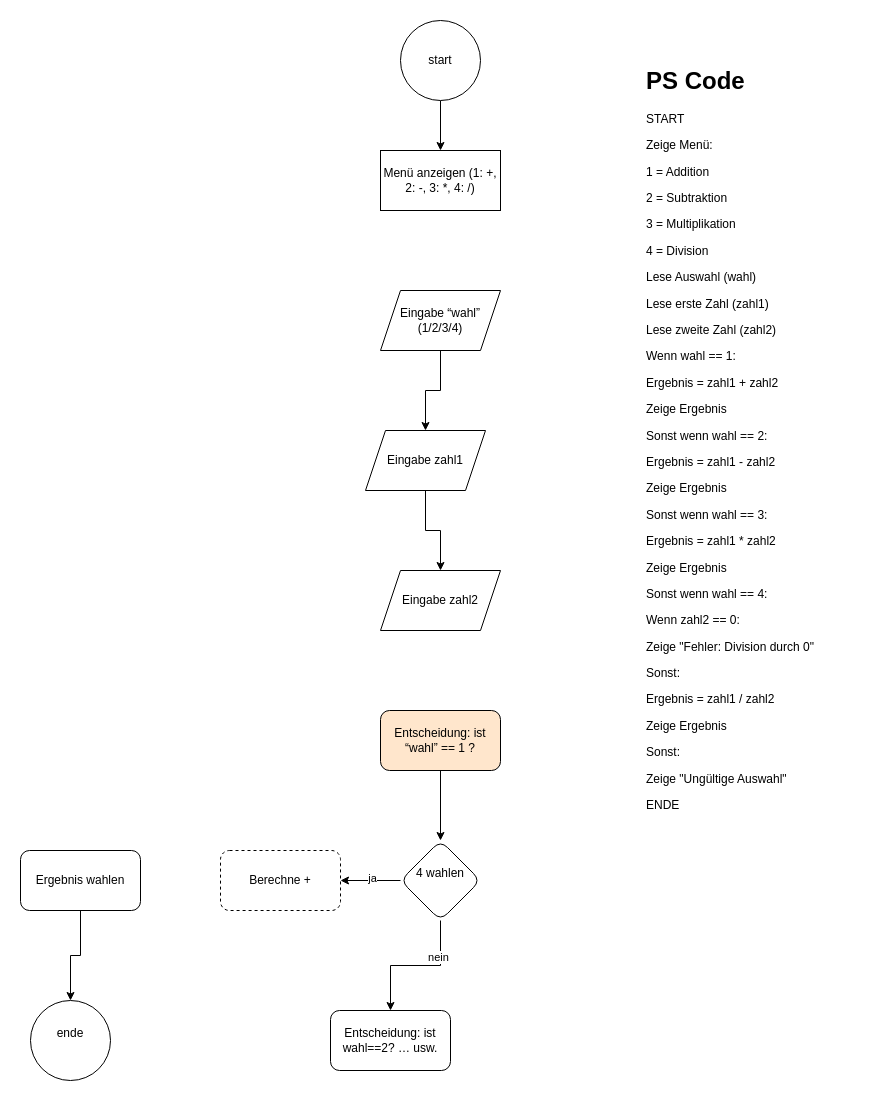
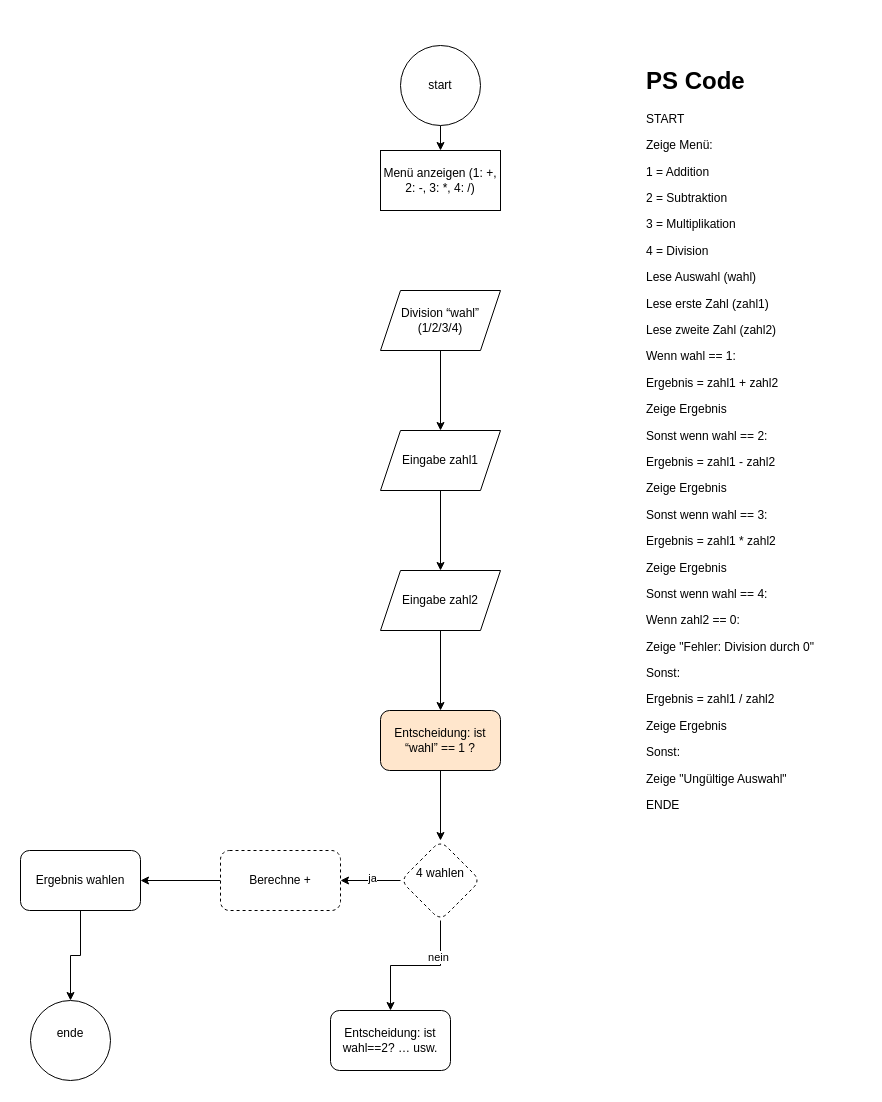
  <mxCell id="0" />
  <mxCell id="1" parent="0" />
  <mxCell id="2" value="" style="edgeStyle=orthogonalEdgeStyle;rounded=0;orthogonalLoop=1;jettySize=auto;html=1;" edge="1" parent="1" source="3" target="4"><mxGeometry relative="1" as="geometry" /></mxCell>
- <mxCell id="3" value="start" style="ellipse;whiteSpace=wrap;html=1;aspect=fixed;" vertex="1" parent="1"><mxGeometry x="400" y="20" width="80" height="80" as="geometry" /></mxCell>
+ <mxCell id="3" value="start" style="ellipse;whiteSpace=wrap;html=1;aspect=fixed;" vertex="1" parent="1"><mxGeometry x="400" y="45" width="80" height="80" as="geometry" /></mxCell>
  <mxCell id="4" value="Menü anzeigen (1: +, 2: -, 3: *, 4: /)" style="whiteSpace=wrap;html=1;" vertex="1" parent="1"><mxGeometry x="380" y="150" width="120" height="60" as="geometry" /></mxCell>
  <mxCell id="5" value="" style="edgeStyle=orthogonalEdgeStyle;rounded=0;orthogonalLoop=1;jettySize=auto;html=1;" edge="1" parent="1" source="6" target="8"><mxGeometry relative="1" as="geometry" /></mxCell>
- <mxCell id="6" value="Eingabe “wahl” (1/2/3/4)" style="shape=parallelogram;perimeter=parallelogramPerimeter;whiteSpace=wrap;html=1;fixedSize=1;" vertex="1" parent="1"><mxGeometry x="380" y="290" width="120" height="60" as="geometry" /></mxCell>
+ <mxCell id="6" value="Division “wahl” (1/2/3/4)" style="shape=parallelogram;perimeter=parallelogramPerimeter;whiteSpace=wrap;html=1;fixedSize=1;" vertex="1" parent="1"><mxGeometry x="380" y="290" width="120" height="60" as="geometry" /></mxCell>
  <mxCell id="7" value="" style="edgeStyle=orthogonalEdgeStyle;rounded=0;orthogonalLoop=1;jettySize=auto;html=1;" edge="1" parent="1" source="8" target="10"><mxGeometry relative="1" as="geometry" /></mxCell>
- <mxCell id="8" value="Eingabe zahl1" style="shape=parallelogram;perimeter=parallelogramPerimeter;whiteSpace=wrap;html=1;fixedSize=1;" vertex="1" parent="1"><mxGeometry x="365" y="430" width="120" height="60" as="geometry" /></mxCell>
+ <mxCell id="8" value="Eingabe zahl1" style="shape=parallelogram;perimeter=parallelogramPerimeter;whiteSpace=wrap;html=1;fixedSize=1;" vertex="1" parent="1"><mxGeometry x="380" y="430" width="120" height="60" as="geometry" /></mxCell>
+ <mxCell id="9" value="" style="edgeStyle=orthogonalEdgeStyle;rounded=0;orthogonalLoop=1;jettySize=auto;html=1;" edge="1" parent="1" source="10" target="12"><mxGeometry relative="1" as="geometry" /></mxCell>
  <mxCell id="10" value="Eingabe zahl2" style="shape=parallelogram;perimeter=parallelogramPerimeter;whiteSpace=wrap;html=1;fixedSize=1;" vertex="1" parent="1"><mxGeometry x="380" y="570" width="120" height="60" as="geometry" /></mxCell>
  <mxCell id="11" value="" style="edgeStyle=orthogonalEdgeStyle;rounded=0;orthogonalLoop=1;jettySize=auto;html=1;" edge="1" parent="1" source="12" target="17"><mxGeometry relative="1" as="geometry" /></mxCell>
  <mxCell id="12" value="Entscheidung: ist “wahl” == 1 ?" style="rounded=1;whiteSpace=wrap;html=1;fillColor=#ffe6cc;" vertex="1" parent="1"><mxGeometry x="380" y="710" width="120" height="60" as="geometry" /></mxCell>
  <mxCell id="13" value="" style="edgeStyle=orthogonalEdgeStyle;rounded=0;orthogonalLoop=1;jettySize=auto;html=1;" edge="1" parent="1" source="17" target="19"><mxGeometry relative="1" as="geometry" /></mxCell>
  <mxCell id="14" value="ja" style="edgeLabel;html=1;align=center;verticalAlign=middle;resizable=0;points=[];" vertex="1" connectable="0" parent="13"><mxGeometry x="-0.033" y="-3" relative="1" as="geometry"><mxPoint as="offset" /></mxGeometry></mxCell>
  <mxCell id="15" value="" style="edgeStyle=orthogonalEdgeStyle;rounded=0;orthogonalLoop=1;jettySize=auto;html=1;" edge="1" parent="1" source="17" target="23"><mxGeometry relative="1" as="geometry" /></mxCell>
  <mxCell id="16" value="nein" style="edgeLabel;html=1;align=center;verticalAlign=middle;resizable=0;points=[];" vertex="1" connectable="0" parent="15"><mxGeometry x="-0.489" y="-3" relative="1" as="geometry"><mxPoint as="offset" /></mxGeometry></mxCell>
- <mxCell id="17" value="4 wahlen&lt;div&gt;&lt;br&gt;&lt;/div&gt;" style="rhombus;whiteSpace=wrap;html=1;rounded=1;" vertex="1" parent="1"><mxGeometry x="400" y="840" width="80" height="80" as="geometry" /></mxCell>
+ <mxCell id="17" value="4 wahlen&lt;div&gt;&lt;br&gt;&lt;/div&gt;" style="rhombus;whiteSpace=wrap;html=1;rounded=1;dashed=1;" vertex="1" parent="1"><mxGeometry x="400" y="840" width="80" height="80" as="geometry" /></mxCell>
+ <mxCell id="18" value="" style="edgeStyle=orthogonalEdgeStyle;rounded=0;orthogonalLoop=1;jettySize=auto;html=1;" edge="1" parent="1" source="19" target="21"><mxGeometry relative="1" as="geometry" /></mxCell>
  <mxCell id="19" value="Berechne +" style="whiteSpace=wrap;html=1;rounded=1;dashed=1;" vertex="1" parent="1"><mxGeometry x="220" y="850" width="120" height="60" as="geometry" /></mxCell>
  <mxCell id="20" style="edgeStyle=orthogonalEdgeStyle;rounded=0;orthogonalLoop=1;jettySize=auto;html=1;entryX=0.5;entryY=0;entryDx=0;entryDy=0;" edge="1" parent="1" source="21" target="22"><mxGeometry relative="1" as="geometry" /></mxCell>
  <mxCell id="21" value="Ergebnis wahlen" style="whiteSpace=wrap;html=1;rounded=1;" vertex="1" parent="1"><mxGeometry x="20" y="850" width="120" height="60" as="geometry" /></mxCell>
  <mxCell id="22" value="ende&lt;div&gt;&lt;br&gt;&lt;/div&gt;" style="ellipse;whiteSpace=wrap;html=1;aspect=fixed;" vertex="1" parent="1"><mxGeometry x="30" y="1000" width="80" height="80" as="geometry" /></mxCell>
  <mxCell id="23" value="Entscheidung: ist wahl==2? … usw." style="whiteSpace=wrap;html=1;rounded=1;" vertex="1" parent="1"><mxGeometry x="330" y="1010" width="120" height="60" as="geometry" /></mxCell>
  <mxCell id="24" value="&lt;h1 style=&quot;margin-top: 0px;&quot;&gt;PS Code&lt;/h1&gt;&lt;p data-pm-slice=&quot;1 1 []&quot;&gt;START&lt;/p&gt;&lt;p&gt;Zeige Menü:&lt;/p&gt;&lt;p&gt;  1 = Addition&lt;/p&gt;&lt;p&gt;  2 = Subtraktion&lt;/p&gt;&lt;p&gt;  3 = Multiplikation&lt;/p&gt;&lt;p&gt;  4 = Division&lt;/p&gt;&lt;p&gt;Lese Auswahl (wahl)&lt;/p&gt;&lt;p&gt;Lese erste Zahl (zahl1)&lt;/p&gt;&lt;p&gt;Lese zweite Zahl (zahl2)&lt;/p&gt;&lt;p&gt;Wenn wahl == 1:&lt;/p&gt;&lt;p&gt;    Ergebnis = zahl1 + zahl2&lt;/p&gt;&lt;p&gt;    Zeige Ergebnis&lt;/p&gt;&lt;p&gt;Sonst wenn wahl == 2:&lt;/p&gt;&lt;p&gt;    Ergebnis = zahl1 - zahl2&lt;/p&gt;&lt;p&gt;    Zeige Ergebnis&lt;/p&gt;&lt;p&gt;Sonst wenn wahl == 3:&lt;/p&gt;&lt;p&gt;    Ergebnis = zahl1 * zahl2&lt;/p&gt;&lt;p&gt;    Zeige Ergebnis&lt;/p&gt;&lt;p&gt;Sonst wenn wahl == 4:&lt;/p&gt;&lt;p&gt;    Wenn zahl2 == 0:&lt;/p&gt;&lt;p&gt;        Zeige &quot;Fehler: Division durch 0&quot;&lt;/p&gt;&lt;p&gt;    Sonst:&lt;/p&gt;&lt;p&gt;        Ergebnis = zahl1 / zahl2&lt;/p&gt;&lt;p&gt;        Zeige Ergebnis&lt;/p&gt;&lt;p&gt;Sonst:&lt;/p&gt;&lt;p&gt;    Zeige &quot;Ungültige Auswahl&quot;&lt;/p&gt;&lt;p&gt;ENDE&lt;/p&gt;" style="text;html=1;whiteSpace=wrap;overflow=hidden;rounded=0;" vertex="1" parent="1"><mxGeometry x="644" y="60" width="216" height="760" as="geometry" /></mxCell>
